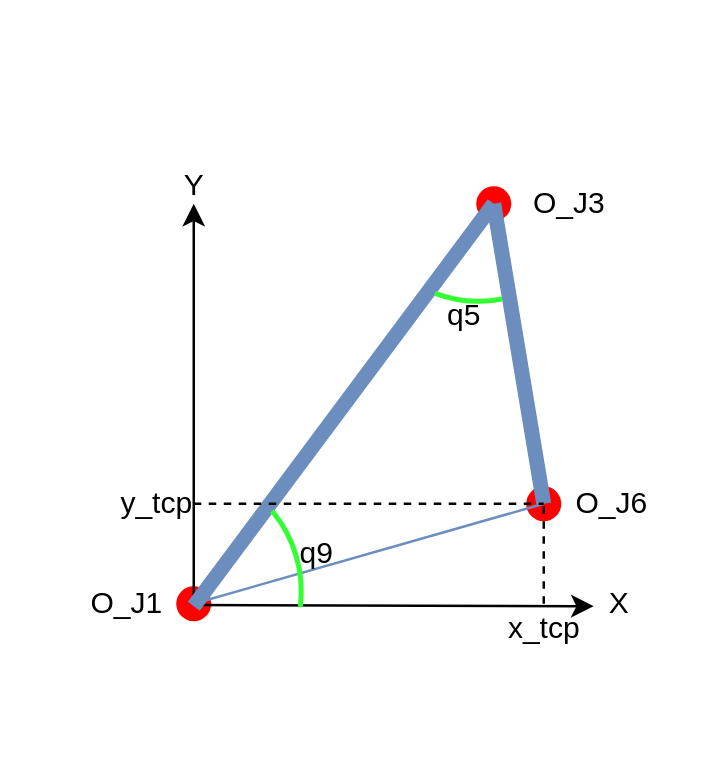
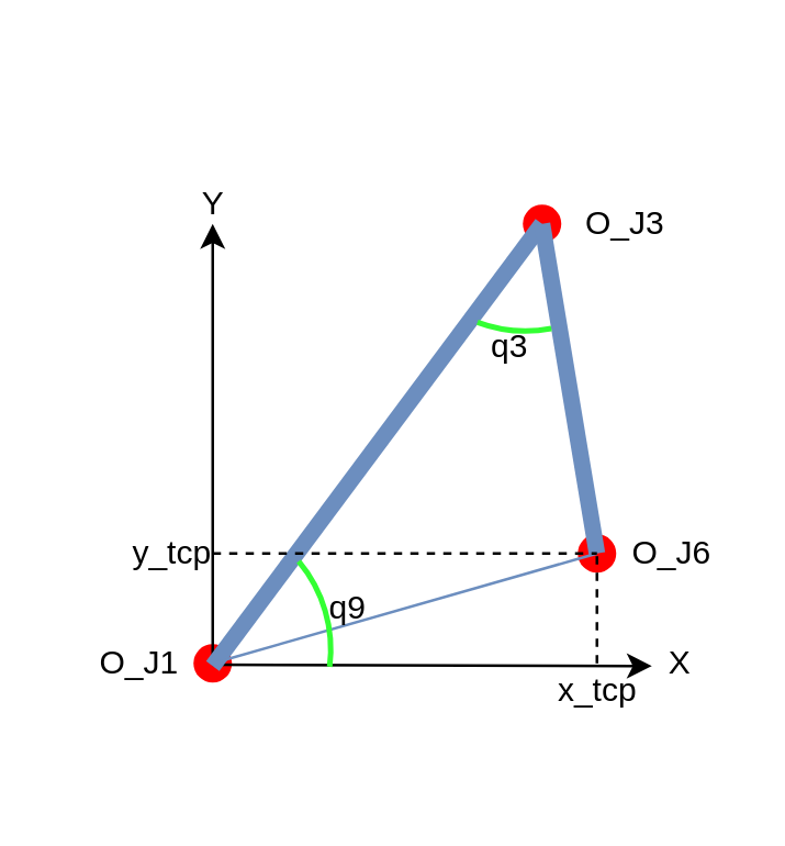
  <mxCell id="0" />
  <mxCell id="1" parent="0" />
  <mxCell id="2" value="" style="shape=waypoint;sketch=0;size=6;pointerEvents=1;points=[];resizable=0;rotatable=0;perimeter=centerPerimeter;snapToPoint=1;strokeColor=#FF0000;fillColor=#FF0000;strokeWidth=5;" parent="1" vertex="1"><mxGeometry x="57" y="221" width="40" height="40" as="geometry" /></mxCell>
  <mxCell id="3" value="" style="endArrow=classic;html=1;" parent="1" edge="1"><mxGeometry width="50" height="50" relative="1" as="geometry"><mxPoint x="77" y="241.5" as="sourcePoint" /><mxPoint x="237" y="242" as="targetPoint" /></mxGeometry></mxCell>
  <mxCell id="4" value="" style="endArrow=classic;html=1;" parent="1" edge="1"><mxGeometry width="50" height="50" relative="1" as="geometry"><mxPoint x="77" y="241" as="sourcePoint" /><mxPoint x="77" y="81" as="targetPoint" /></mxGeometry></mxCell>
  <mxCell id="5" value="X" style="text;html=1;resizable=0;autosize=1;align=center;verticalAlign=middle;points=[];fillColor=none;strokeColor=none;rounded=0;" parent="1" vertex="1"><mxGeometry x="237" y="231" width="20" height="20" as="geometry" /></mxCell>
  <mxCell id="6" value="Y" style="text;html=1;resizable=0;autosize=1;align=center;verticalAlign=middle;points=[];fillColor=none;strokeColor=none;rounded=0;" parent="1" vertex="1"><mxGeometry x="67" y="64" width="20" height="20" as="geometry" /></mxCell>
  <mxCell id="7" value="" style="shape=waypoint;sketch=0;size=6;pointerEvents=1;points=[];resizable=0;rotatable=0;perimeter=centerPerimeter;snapToPoint=1;strokeColor=#FF0000;fillColor=#FF0000;strokeWidth=5;" parent="1" vertex="1"><mxGeometry x="177" y="61" width="40" height="40" as="geometry" /></mxCell>
  <mxCell id="8" value="" style="endArrow=none;html=1;fillColor=#dae8fc;strokeColor=#6c8ebf;strokeWidth=6;" parent="1" target="7" edge="1"><mxGeometry width="50" height="50" relative="1" as="geometry"><mxPoint x="77" y="242" as="sourcePoint" /><mxPoint x="197" y="161" as="targetPoint" /></mxGeometry></mxCell>
  <mxCell id="9" value="" style="shape=waypoint;sketch=0;size=6;pointerEvents=1;points=[];resizable=0;rotatable=0;perimeter=centerPerimeter;snapToPoint=1;strokeColor=#FF0000;fillColor=#FF0000;strokeWidth=5;" parent="1" vertex="1"><mxGeometry x="197" y="181" width="40" height="40" as="geometry" /></mxCell>
  <mxCell id="10" value="" style="endArrow=none;html=1;fillColor=#dae8fc;strokeColor=#6c8ebf;strokeWidth=6;entryX=0.613;entryY=0.504;entryDx=0;entryDy=0;entryPerimeter=0;exitX=-0.042;exitY=-0.068;exitDx=0;exitDy=0;exitPerimeter=0;" parent="1" source="9" target="7" edge="1"><mxGeometry width="50" height="50" relative="1" as="geometry"><mxPoint x="87" y="251" as="sourcePoint" /><mxPoint x="237" y="121" as="targetPoint" /></mxGeometry></mxCell>
  <mxCell id="11" value="O_J1" style="text;html=1;resizable=0;autosize=1;align=center;verticalAlign=middle;points=[];fillColor=none;strokeColor=none;rounded=0;" parent="1" vertex="1"><mxGeometry x="30" y="231" width="40" height="20" as="geometry" /></mxCell>
  <mxCell id="12" value="O_J3" style="text;html=1;resizable=0;autosize=1;align=center;verticalAlign=middle;points=[];fillColor=none;strokeColor=none;rounded=0;" parent="1" vertex="1"><mxGeometry x="207" y="71" width="40" height="20" as="geometry" /></mxCell>
  <mxCell id="13" value="" style="endArrow=none;html=1;strokeWidth=1;strokeColor=#6C8EBF;" parent="1" target="9" edge="1"><mxGeometry width="50" height="50" relative="1" as="geometry"><mxPoint x="77" y="241" as="sourcePoint" /><mxPoint x="107" y="151" as="targetPoint" /></mxGeometry></mxCell>
  <mxCell id="14" value="" style="endArrow=none;dashed=1;html=1;strokeWidth=1;" parent="1" edge="1"><mxGeometry width="50" height="50" relative="1" as="geometry"><mxPoint x="77" y="201" as="sourcePoint" /><mxPoint x="217" y="201" as="targetPoint" /></mxGeometry></mxCell>
  <mxCell id="15" value="" style="endArrow=none;dashed=1;html=1;strokeWidth=1;" parent="1" target="9" edge="1"><mxGeometry width="50" height="50" relative="1" as="geometry"><mxPoint x="217" y="241" as="sourcePoint" /><mxPoint x="157" y="141" as="targetPoint" /></mxGeometry></mxCell>
  <mxCell id="16" value="O_J6" style="text;html=1;resizable=0;autosize=1;align=center;verticalAlign=middle;points=[];fillColor=none;strokeColor=none;rounded=0;" parent="1" vertex="1"><mxGeometry x="224" y="191" width="40" height="20" as="geometry" /></mxCell>
  <mxCell id="17" value="y_tcp" style="text;html=1;resizable=0;autosize=1;align=center;verticalAlign=middle;points=[];fillColor=none;strokeColor=none;rounded=0;" parent="1" vertex="1"><mxGeometry x="42" y="191" width="40" height="20" as="geometry" /></mxCell>
  <mxCell id="18" value="x_tcp" style="text;html=1;resizable=0;autosize=1;align=center;verticalAlign=middle;points=[];fillColor=none;strokeColor=none;rounded=0;" parent="1" vertex="1"><mxGeometry x="197" y="241" width="40" height="20" as="geometry" /></mxCell>
  <mxCell id="19" value="" style="verticalLabelPosition=bottom;verticalAlign=top;html=1;shape=mxgraph.basic.arc;startAngle=0.889;endAngle=0.02;strokeWidth=2;rotation=0;direction=south;fillColor=#33FF33;strokeColor=#33FF33;" parent="1" vertex="1"><mxGeometry x="20" y="186" width="100" height="100" as="geometry" /></mxCell>
  <mxCell id="20" value="" style="verticalLabelPosition=bottom;verticalAlign=top;html=1;shape=mxgraph.basic.arc;startAngle=0.47;endAngle=0.557;strokeColor=#33FF33;strokeWidth=2;fillColor=#33FF33;" parent="1" vertex="1"><mxGeometry x="141" y="20" width="100" height="100" as="geometry" /></mxCell>
  <mxCell id="21" value="q9" style="text;html=1;resizable=0;autosize=1;align=center;verticalAlign=middle;points=[];fillColor=none;strokeColor=none;rounded=0;" parent="1" vertex="1"><mxGeometry x="111" y="211" width="30" height="20" as="geometry" /></mxCell>
- <mxCell id="22" value="q5" style="text;html=1;resizable=0;autosize=1;align=center;verticalAlign=middle;points=[];fillColor=none;strokeColor=none;rounded=0;" parent="1" vertex="1"><mxGeometry x="170" y="116" width="30" height="20" as="geometry" /></mxCell>
+ <mxCell id="22" value="q3" style="text;html=1;resizable=0;autosize=1;align=center;verticalAlign=middle;points=[];fillColor=none;strokeColor=none;rounded=0;" parent="1" vertex="1"><mxGeometry x="170" y="116" width="30" height="20" as="geometry" /></mxCell>
